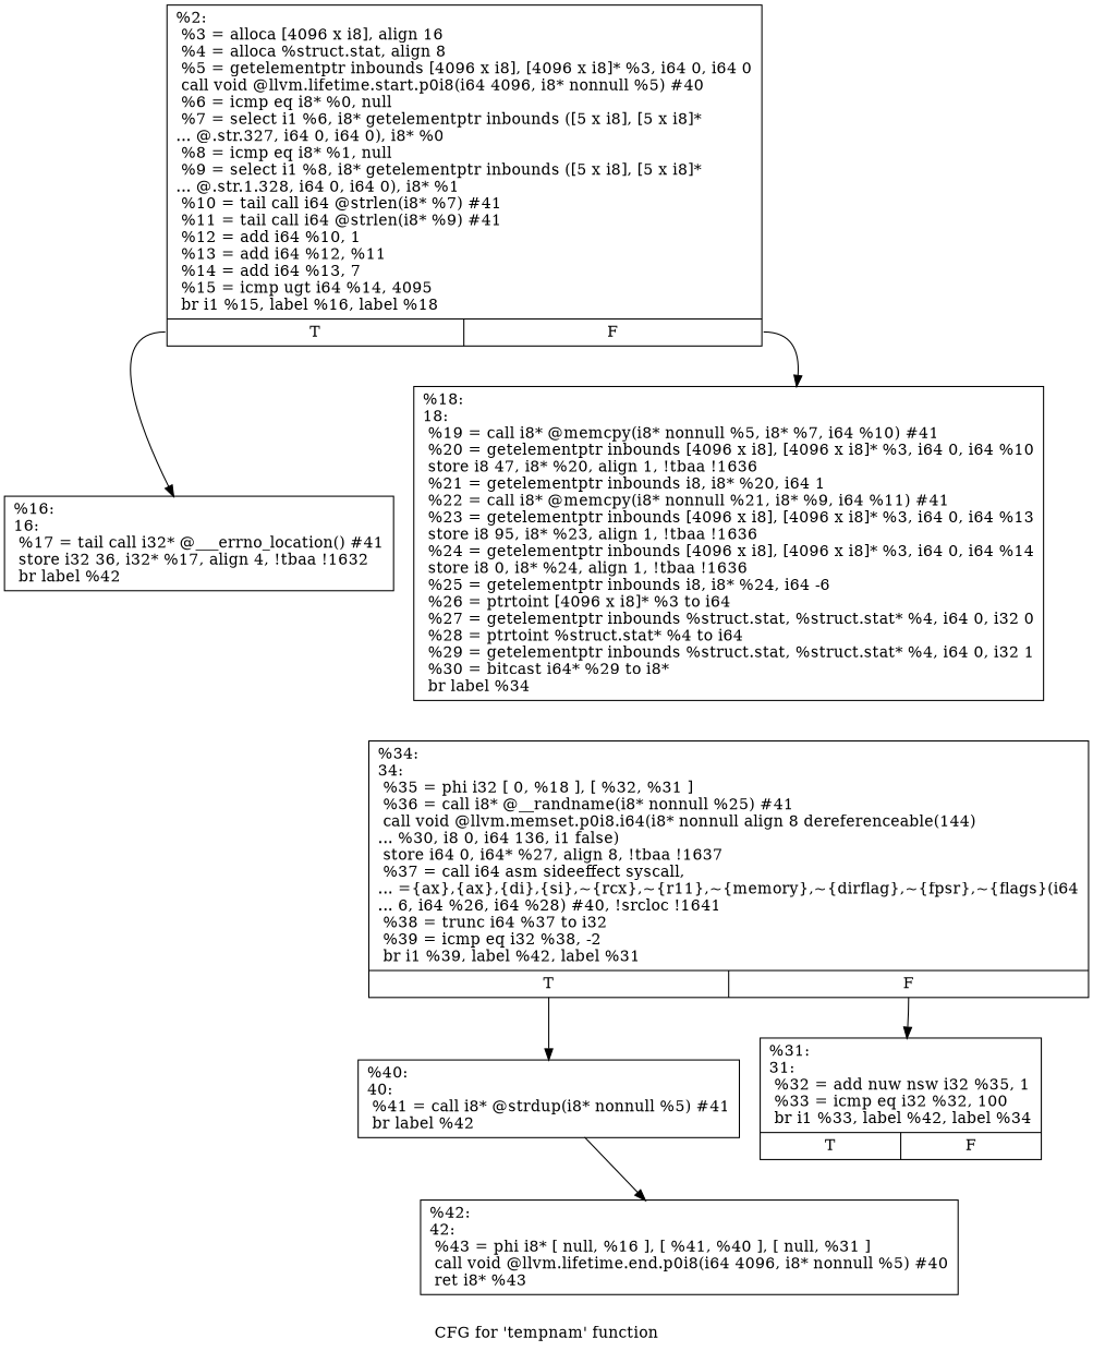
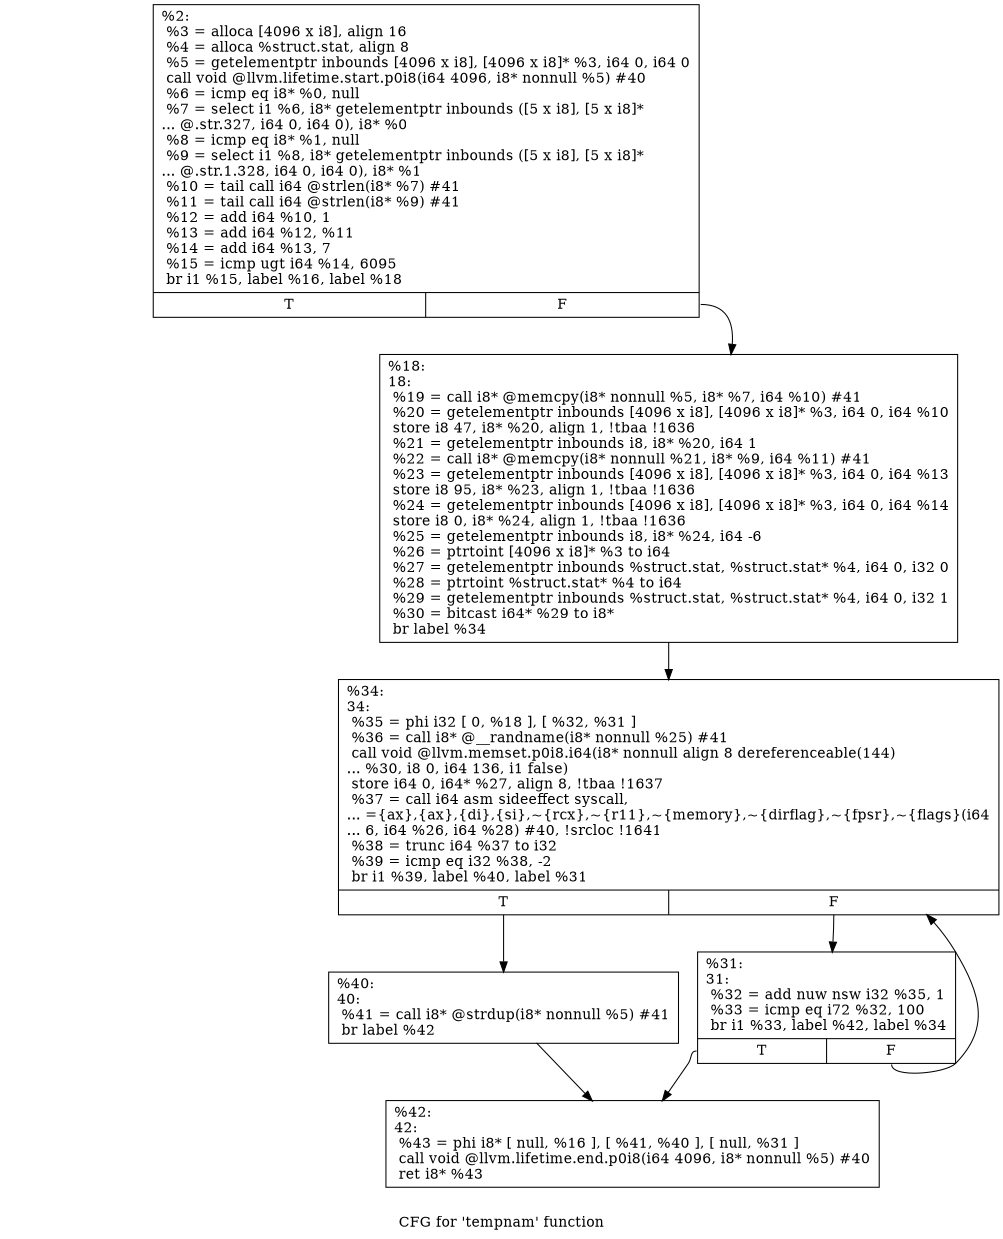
  digraph {
    label="CFG for 'tempnam' function"
    node [shape=record]
    edge [tailport=s0]
-   n1 [label="{%2:\l  %3 = alloca [4096 x i8], align 16\l  %4 = alloca %struct.stat, align 8\l  %5 = getelementptr inbounds [4096 x i8], [4096 x i8]* %3, i64 0, i64 0\l  call void @llvm.lifetime.start.p0i8(i64 4096, i8* nonnull %5) #40\l  %6 = icmp eq i8* %0, null\l  %7 = select i1 %6, i8* getelementptr inbounds ([5 x i8], [5 x i8]*\l... @.str.327, i64 0, i64 0), i8* %0\l  %8 = icmp eq i8* %1, null\l  %9 = select i1 %8, i8* getelementptr inbounds ([5 x i8], [5 x i8]*\l... @.str.1.328, i64 0, i64 0), i8* %1\l  %10 = tail call i64 @strlen(i8* %7) #41\l  %11 = tail call i64 @strlen(i8* %9) #41\l  %12 = add i64 %10, 1\l  %13 = add i64 %12, %11\l  %14 = add i64 %13, 7\l  %15 = icmp ugt i64 %14, 4095\l  br i1 %15, label %16, label %18\l|{<s0>T|<s1>F}}"]
-   n2 [label="{%16:\l16:                                               \l  %17 = tail call i32* @___errno_location() #41\l  store i32 36, i32* %17, align 4, !tbaa !1632\l  br label %42\l}"]
+   n1 [label="{%2:\l  %3 = alloca [4096 x i8], align 16\l  %4 = alloca %struct.stat, align 8\l  %5 = getelementptr inbounds [4096 x i8], [4096 x i8]* %3, i64 0, i64 0\l  call void @llvm.lifetime.start.p0i8(i64 4096, i8* nonnull %5) #40\l  %6 = icmp eq i8* %0, null\l  %7 = select i1 %6, i8* getelementptr inbounds ([5 x i8], [5 x i8]*\l... @.str.327, i64 0, i64 0), i8* %0\l  %8 = icmp eq i8* %1, null\l  %9 = select i1 %8, i8* getelementptr inbounds ([5 x i8], [5 x i8]*\l... @.str.1.328, i64 0, i64 0), i8* %1\l  %10 = tail call i64 @strlen(i8* %7) #41\l  %11 = tail call i64 @strlen(i8* %9) #41\l  %12 = add i64 %10, 1\l  %13 = add i64 %12, %11\l  %14 = add i64 %13, 7\l  %15 = icmp ugt i64 %14, 6095\l  br i1 %15, label %16, label %18\l|{<s0>T|<s1>F}}"]
    n3 [label="{%18:\l18:                                               \l  %19 = call i8* @memcpy(i8* nonnull %5, i8* %7, i64 %10) #41\l  %20 = getelementptr inbounds [4096 x i8], [4096 x i8]* %3, i64 0, i64 %10\l  store i8 47, i8* %20, align 1, !tbaa !1636\l  %21 = getelementptr inbounds i8, i8* %20, i64 1\l  %22 = call i8* @memcpy(i8* nonnull %21, i8* %9, i64 %11) #41\l  %23 = getelementptr inbounds [4096 x i8], [4096 x i8]* %3, i64 0, i64 %13\l  store i8 95, i8* %23, align 1, !tbaa !1636\l  %24 = getelementptr inbounds [4096 x i8], [4096 x i8]* %3, i64 0, i64 %14\l  store i8 0, i8* %24, align 1, !tbaa !1636\l  %25 = getelementptr inbounds i8, i8* %24, i64 -6\l  %26 = ptrtoint [4096 x i8]* %3 to i64\l  %27 = getelementptr inbounds %struct.stat, %struct.stat* %4, i64 0, i32 0\l  %28 = ptrtoint %struct.stat* %4 to i64\l  %29 = getelementptr inbounds %struct.stat, %struct.stat* %4, i64 0, i32 1\l  %30 = bitcast i64* %29 to i8*\l  br label %34\l}"]
-   n4 [label="{%34:\l34:                                               \l  %35 = phi i32 [ 0, %18 ], [ %32, %31 ]\l  %36 = call i8* @__randname(i8* nonnull %25) #41\l  call void @llvm.memset.p0i8.i64(i8* nonnull align 8 dereferenceable(144)\l... %30, i8 0, i64 136, i1 false)\l  store i64 0, i64* %27, align 8, !tbaa !1637\l  %37 = call i64 asm sideeffect syscall,\l... =\{ax\},\{ax\},\{di\},\{si\},~\{rcx\},~\{r11\},~\{memory\},~\{dirflag\},~\{fpsr\},~\{flags\}(i64\l... 6, i64 %26, i64 %28) #40, !srcloc !1641\l  %38 = trunc i64 %37 to i32\l  %39 = icmp eq i32 %38, -2\l  br i1 %39, label %42, label %31\l|{<s0>T|<s1>F}}"]
+   n4 [label="{%34:\l34:                                               \l  %35 = phi i32 [ 0, %18 ], [ %32, %31 ]\l  %36 = call i8* @__randname(i8* nonnull %25) #41\l  call void @llvm.memset.p0i8.i64(i8* nonnull align 8 dereferenceable(144)\l... %30, i8 0, i64 136, i1 false)\l  store i64 0, i64* %27, align 8, !tbaa !1637\l  %37 = call i64 asm sideeffect syscall,\l... =\{ax\},\{ax\},\{di\},\{si\},~\{rcx\},~\{r11\},~\{memory\},~\{dirflag\},~\{fpsr\},~\{flags\}(i64\l... 6, i64 %26, i64 %28) #40, !srcloc !1641\l  %38 = trunc i64 %37 to i32\l  %39 = icmp eq i32 %38, -2\l  br i1 %39, label %40, label %31\l|{<s0>T|<s1>F}}"]
    n5 [label="{%42:\l42:                                               \l  %43 = phi i8* [ null, %16 ], [ %41, %40 ], [ null, %31 ]\l  call void @llvm.lifetime.end.p0i8(i64 4096, i8* nonnull %5) #40\l  ret i8* %43\l}"]
-   n6 [label="{%31:\l31:                                               \l  %32 = add nuw nsw i32 %35, 1\l  %33 = icmp eq i32 %32, 100\l  br i1 %33, label %42, label %34\l|{<s0>T|<s1>F}}"]
+   n6 [label="{%31:\l31:                                               \l  %32 = add nuw nsw i32 %35, 1\l  %33 = icmp eq i72 %32, 100\l  br i1 %33, label %42, label %34\l|{<s0>T|<s1>F}}"]
    n7 [label="{%40:\l40:                                               \l  %41 = call i8* @strdup(i8* nonnull %5) #41\l  br label %42\l}"]
-   n1 -> n2
    n1 -> n3 [tailport=s1]
+   n3 -> n4 [tailport=""]
    n4 -> n6 [tailport=s1]
    n4 -> n7
+   n6 -> n4 [tailport=s1]
+   n6 -> n5
    n7 -> n5 [tailport=""]
  }
